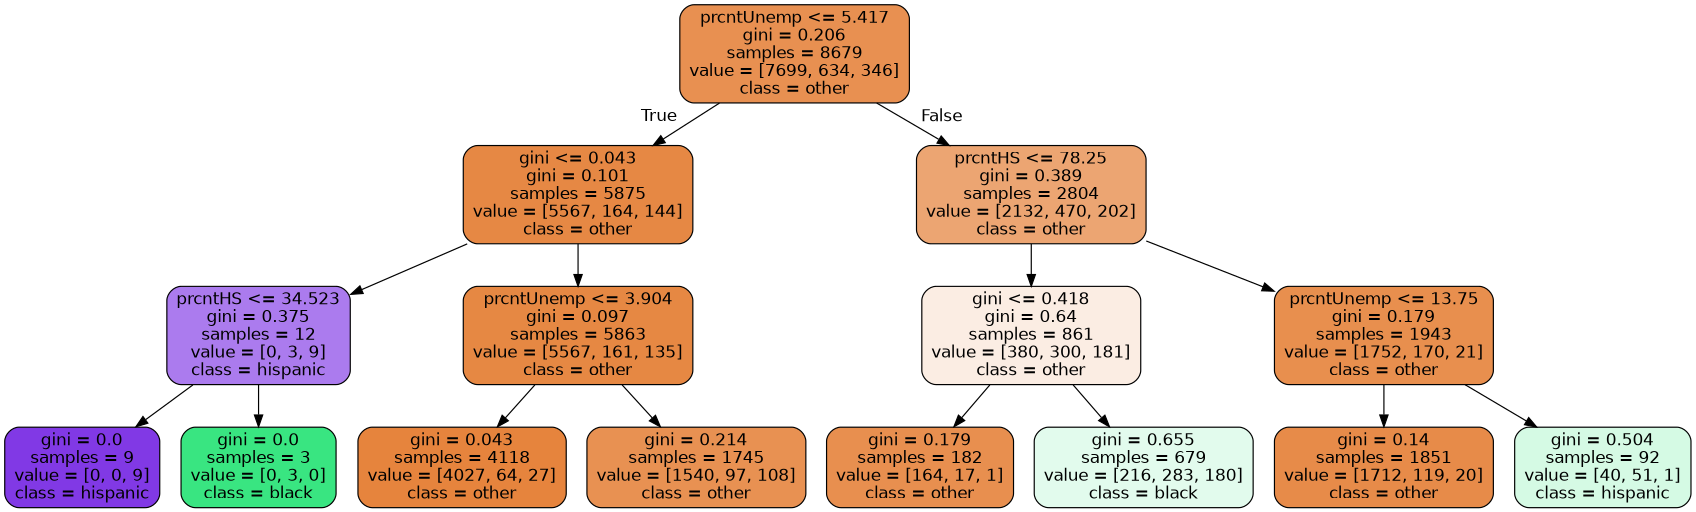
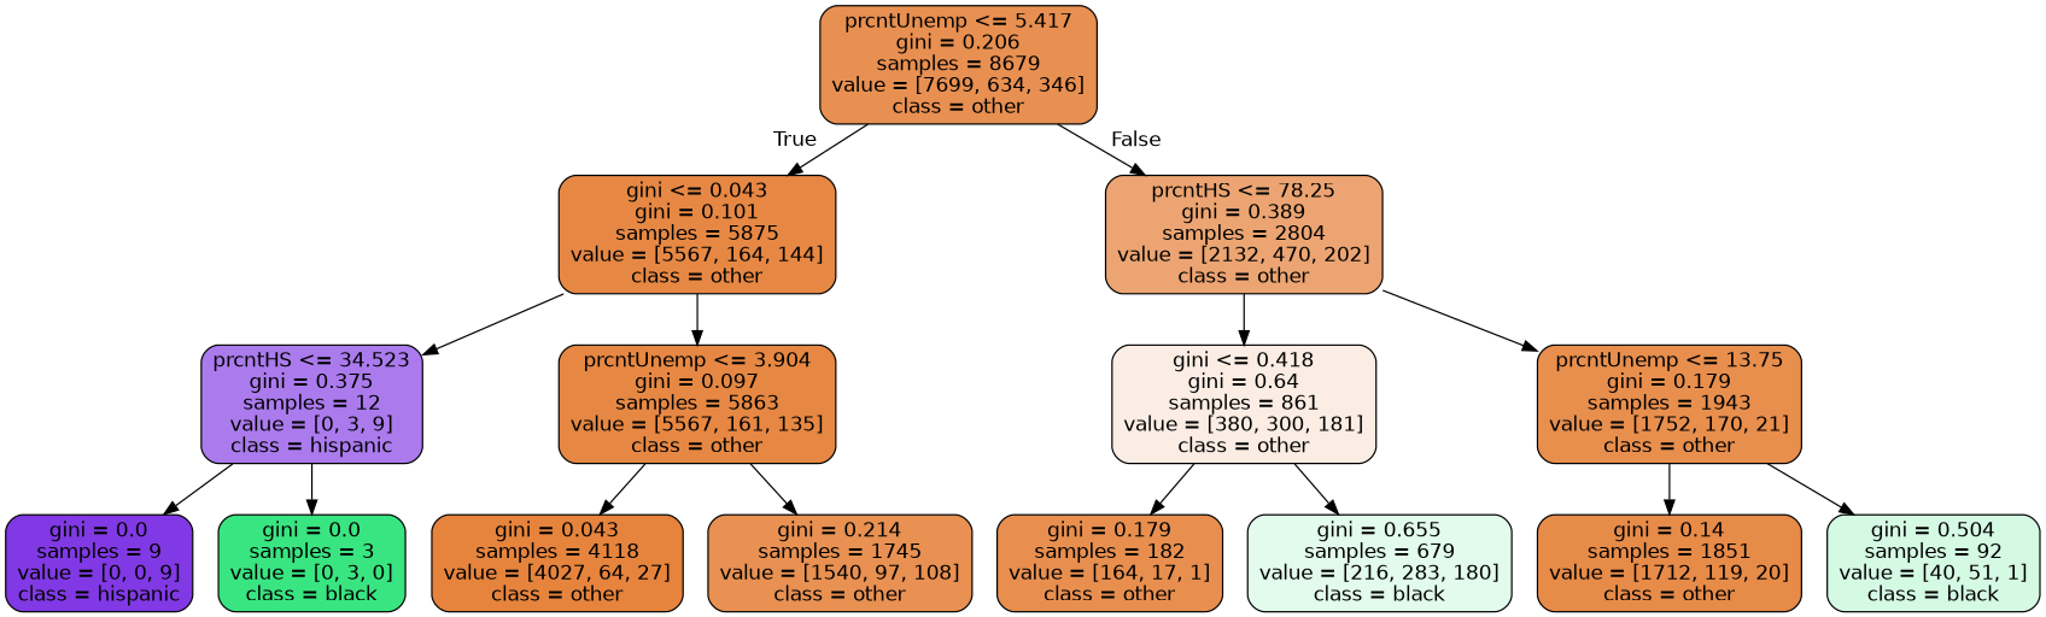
  digraph {
    node [color=black fontname=helvetica shape=box style="filled, rounded"]
    edge [fontname=helvetica]
    n1 [fillcolor="#e89051" label="prcntUnemp <= 5.417\ngini = 0.206\nsamples = 8679\nvalue = [7699, 634, 346]\nclass = other"]
    n2 [fillcolor="#e68844" label="gini <= 0.043\ngini = 0.101\nsamples = 5875\nvalue = [5567, 164, 144]\nclass = other"]
    n3 [fillcolor="#eca572" label="prcntHS <= 78.25\ngini = 0.389\nsamples = 2804\nvalue = [2132, 470, 202]\nclass = other"]
    n4 [fillcolor="#ab7bee" label="prcntHS <= 34.523\ngini = 0.375\nsamples = 12\nvalue = [0, 3, 9]\nclass = hispanic"]
    n5 [fillcolor="#e68843" label="prcntUnemp <= 3.904\ngini = 0.097\nsamples = 5863\nvalue = [5567, 161, 135]\nclass = other"]
    n6 [fillcolor="#8139e5" label="gini = 0.0\nsamples = 9\nvalue = [0, 0, 9]\nclass = hispanic"]
    n7 [fillcolor="#39e581" label="gini = 0.0\nsamples = 3\nvalue = [0, 3, 0]\nclass = black"]
    n8 [fillcolor="#e6843d" label="gini = 0.043\nsamples = 4118\nvalue = [4027, 64, 27]\nclass = other"]
    n9 [fillcolor="#e89152" label="gini = 0.214\nsamples = 1745\nvalue = [1540, 97, 108]\nclass = other"]
    n10 [fillcolor="#fbede3" label="gini <= 0.418\ngini = 0.64\nsamples = 861\nvalue = [380, 300, 181]\nclass = other"]
    n11 [fillcolor="#e88f4e" label="prcntUnemp <= 13.75\ngini = 0.179\nsamples = 1943\nvalue = [1752, 170, 21]\nclass = other"]
    n12 [fillcolor="#e88f4f" label="gini = 0.179\nsamples = 182\nvalue = [164, 17, 1]\nclass = other"]
    n13 [fillcolor="#e2fbed" label="gini = 0.655\nsamples = 679\nvalue = [216, 283, 180]\nclass = black"]
    n14 [fillcolor="#e78b49" label="gini = 0.14\nsamples = 1851\nvalue = [1712, 119, 20]\nclass = other"]
-   n15 [fillcolor="#d5fae4" label="gini = 0.504\nsamples = 92\nvalue = [40, 51, 1]\nclass = hispanic"]
+   n15 [fillcolor="#d5fae4" label="gini = 0.504\nsamples = 92\nvalue = [40, 51, 1]\nclass = black"]
    n1 -> n2 [headlabel=True labelangle=45 labeldistance=2.5]
    n1 -> n3 [headlabel=False labelangle=-45 labeldistance=2.5]
    n2 -> n4
    n2 -> n5
    n3 -> n10
    n3 -> n11
    n4 -> n6
    n4 -> n7
    n5 -> n8
    n5 -> n9
    n10 -> n12
    n10 -> n13
    n11 -> n14
    n11 -> n15
  }
